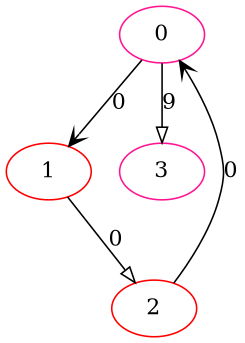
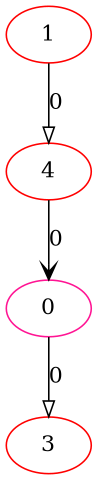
  digraph {
    node [color=deeppink]
    edge [arrowhead=vee]
    0
    1 [color=red]
-   3
-   2 [color=red]
-   0 -> 1 [label=0]
-   0 -> 3 [arrowhead=onormal label=9]
+   3 [color=red]
+   2 [color=red label=4]
+   0 -> 3 [arrowhead=onormal label=0]
    1 -> 2 [arrowhead=onormal label=0]
    2 -> 0 [label=0]
  }
